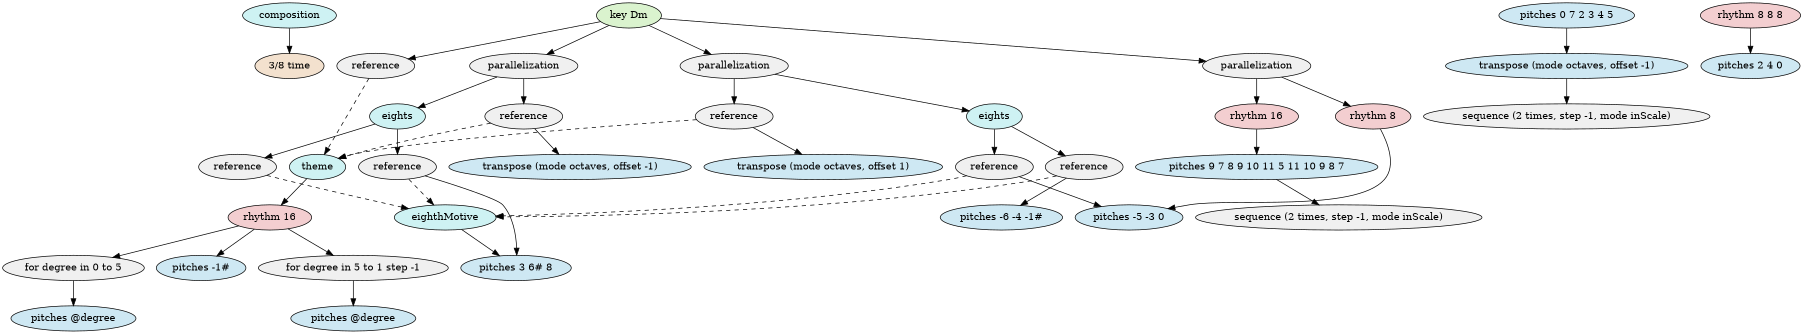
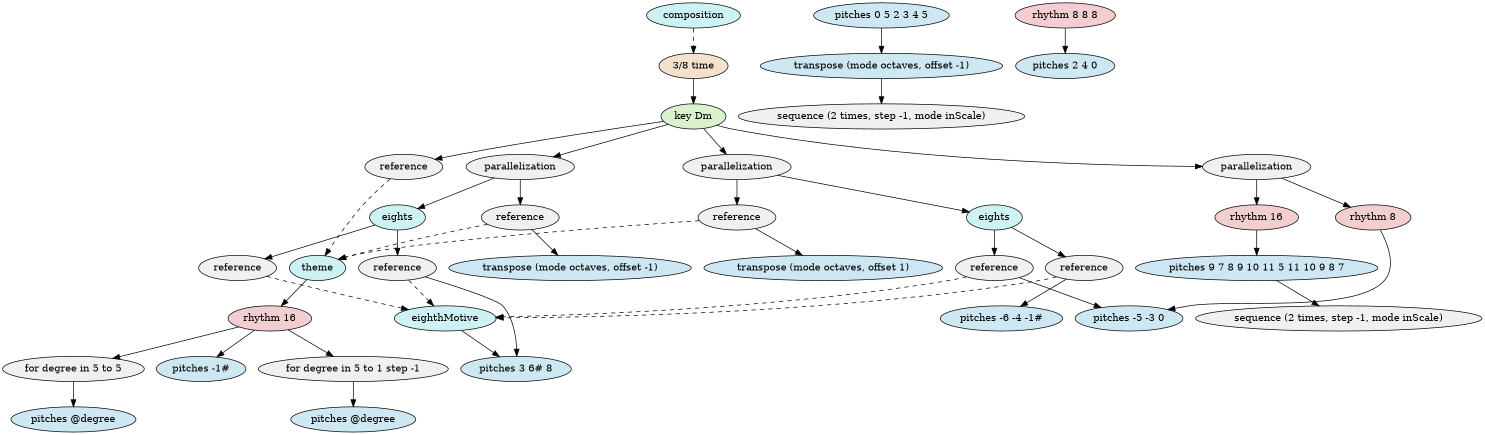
  digraph {
    ordering=out
    node [fillcolor="#f0f0f0" style=filled]
    n1 [fillcolor="#cef2f3" label=composition]
    n2 [fillcolor="#f3e1ce" label="3/8 time"]
    n3 [fillcolor="#daf3ce" label="key Dm"]
    n4 [label=reference]
    n5 [label=parallelization]
    n6 [label=parallelization]
    n7 [label=parallelization]
    n8 [fillcolor="#cef2f3" label=theme]
    n9 [fillcolor="#cef2f3" label=eights]
    n10 [label=reference]
    n11 [label=reference]
    n12 [fillcolor="#cef2f3" label=eights]
    n13 [fillcolor="#f3ced0" label="rhythm 16"]
    n14 [fillcolor="#f3ced0" label="rhythm 8"]
    n15 [fillcolor="#f3ced0" label="rhythm 16"]
    n16 [label=reference]
    n17 [label=reference]
    n18 [fillcolor="#cee8f3" label="transpose (mode octaves, offset -1)"]
    n19 [fillcolor="#cef2f3" label=eighthMotive]
    n20 [fillcolor="#cee8f3" label="pitches 3 6# 8"]
    n21 [fillcolor="#cee8f3" label="transpose (mode octaves, offset 1)"]
    n22 [label=reference]
    n23 [label=reference]
    n24 [fillcolor="#cee8f3" label="pitches -5 -3 0"]
    n25 [fillcolor="#cee8f3" label="pitches -6 -4 -1#"]
    n26 [fillcolor="#cee8f3" label="pitches 9 7 8 9 10 11 5 11 10 9 8 7"]
    n27 [label="sequence (2 times, step -1, mode inScale)"]
-   n28 [fillcolor="#cee8f3" label="pitches 0 7 2 3 4 5"]
+   n28 [fillcolor="#cee8f3" label="pitches 0 5 2 3 4 5"]
    n29 [fillcolor="#cee8f3" label="transpose (mode octaves, offset -1)"]
    n30 [label="sequence (2 times, step -1, mode inScale)"]
-   n31 [label="for degree in 0 to 5"]
+   n31 [label="for degree in 5 to 5"]
    n32 [fillcolor="#cee8f3" label="pitches -1#"]
    n33 [label="for degree in 5 to 1 step -1"]
    n34 [fillcolor="#cee8f3" label="pitches @degree"]
    n35 [fillcolor="#cee8f3" label="pitches @degree"]
    n36 [fillcolor="#f3ced0" label="rhythm 8 8 8"]
    n37 [fillcolor="#cee8f3" label="pitches 2 4 0"]
-   n1 -> n2
+   n1 -> n2 [style=dashed]
+   n2 -> n3
    n3 -> n4
    n3 -> n5
    n3 -> n6
    n3 -> n7
    n4 -> n8 [style=dashed]
    n5 -> n9
    n5 -> n10
    n6 -> n11
    n6 -> n12
    n7 -> n13
    n7 -> n14
    n8 -> n15
    n9 -> n16
    n9 -> n17
    n10 -> n8 [style=dashed]
    n10 -> n18
    n11 -> n8 [style=dashed]
    n11 -> n21
    n12 -> n22
    n12 -> n23
    n13 -> n26
    n14 -> n24
    n15 -> n31
    n15 -> n32
    n15 -> n33
    n16 -> n19 [style=dashed]
    n17 -> n19 [style=dashed]
    n17 -> n20
    n19 -> n20
    n22 -> n19 [style=dashed]
    n22 -> n24
    n23 -> n19 [style=dashed]
    n23 -> n25
    n26 -> n27
    n28 -> n29
    n29 -> n30
    n31 -> n34
    n33 -> n35
    n36 -> n37
  }
